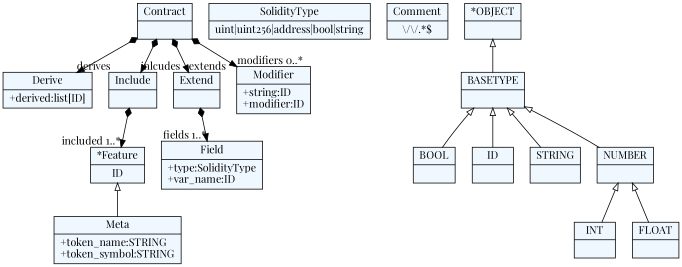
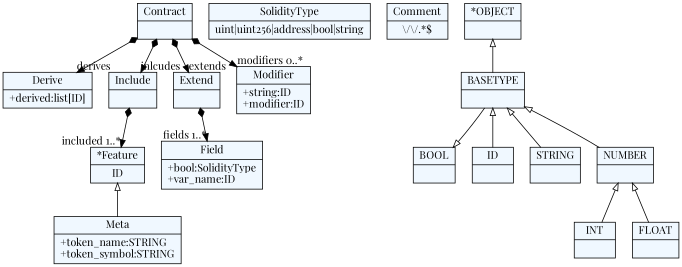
  digraph {
    fontname="Playfair Display"
    fontsize=8
    nodesep=0.3
    node [fillcolor=aliceblue fontname="Playfair Display" shape=record style=filled]
    edge [arrowtail=empty dir=back fontname="Playfair Display"]
    n1 [label="{Contract|}"]
    n2 [label="{Derive|+derived:list[ID]\l}"]
    n3 [label="{Include|}"]
    n4 [label="{Extend|}"]
    n5 [label="{Modifier|+string:ID\l+modifier:ID\l}"]
    n6 [label="{*Feature|ID}"]
-   n7 [label="{Field|+type:SolidityType\l+var_name:ID\l}"]
+   n7 [label="{Field|+bool:SolidityType\l+var_name:ID\l}"]
    n8 [label="{Meta|+token_name:STRING\l+token_symbol:STRING\l}"]
    n9 [label="{SolidityType|uint\|uint256\|address\|bool\|string}"]
    n10 [label="{Comment|\\/\\/.*$}"]
    n11 [label="{ID|}"]
    n12 [label="{STRING|}"]
    n13 [label="{BOOL|}"]
    n14 [label="{INT|}"]
    n15 [label="{FLOAT|}"]
    n16 [label="{NUMBER|}"]
    n17 [label="{BASETYPE|}"]
    n18 [label="{*OBJECT|}"]
    n1 -> n2 [arrowtail=diamond dir=both headlabel="derives "]
    n1 -> n3 [arrowtail=diamond dir=both headlabel="inlcudes "]
    n1 -> n4 [arrowtail=diamond dir=both headlabel="extends "]
    n1 -> n5 [arrowtail=diamond dir=both headlabel="modifiers 0..*"]
    n3 -> n6 [arrowtail=diamond dir=both headlabel="included 1..*"]
    n4 -> n7 [arrowtail=diamond dir=both headlabel="fields 1..*"]
    n6 -> n8
    n16 -> n14
    n16 -> n15
    n17 -> n11
    n17 -> n12
-   n17 -> n13
+   n13 -> n17
    n17 -> n16
    n18 -> n17
  }
